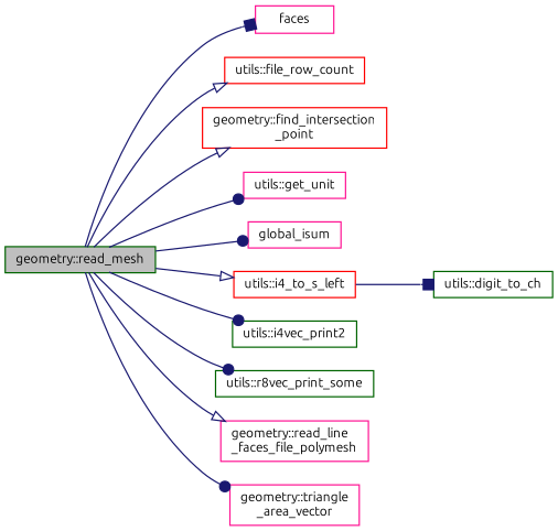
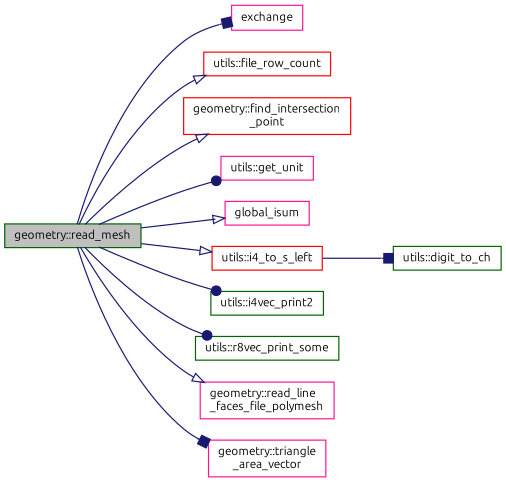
  digraph {
    fontname=Ubuntu
    rankdir=LR
    node [color=deeppink fillcolor=white fontname=Ubuntu fontsize=10 shape=record style=filled]
    edge [arrowhead=dot color=midnightblue fontname=Ubuntu fontsize=10 labelfontname=Helvetica labelfontsize=10 style=solid]
    n1 [color=darkgreen fillcolor=grey75 fontcolor=black height=0.2 label="geometry::read_mesh" width=0.4]
-   n2 [height=0.2 label=faces width=0.4]
+   n2 [height=0.2 label=exchange width=0.4]
    n3 [color=red height=0.2 label="utils::file_row_count" width=0.4]
    n4 [color=red height=0.2 label="geometry::find_intersection\l_point" width=0.4]
    n5 [height=0.2 label="utils::get_unit" width=0.4]
    n6 [height=0.2 label=global_isum width=0.4]
    n7 [color=red height=0.2 label="utils::i4_to_s_left" width=0.4]
    n8 [color=darkgreen height=0.2 label="utils::i4vec_print2" width=0.4]
    n9 [color=darkgreen height=0.2 label="utils::r8vec_print_some" width=0.4]
    n10 [height=0.2 label="geometry::read_line\l_faces_file_polymesh" width=0.4]
    n11 [height=0.2 label="geometry::triangle\l_area_vector" width=0.4]
    n12 [color=darkgreen height=0.2 label="utils::digit_to_ch" width=0.4]
    n1 -> n2 [arrowhead=box]
    n1 -> n3 [arrowhead=onormal]
    n1 -> n4 [arrowhead=onormal]
    n1 -> n5
-   n1 -> n6
+   n1 -> n6 [arrowhead=onormal]
    n1 -> n7 [arrowhead=onormal]
    n1 -> n8
    n1 -> n9
    n1 -> n10 [arrowhead=onormal]
-   n1 -> n11
+   n1 -> n11 [arrowhead=box]
    n7 -> n12 [arrowhead=box]
  }
